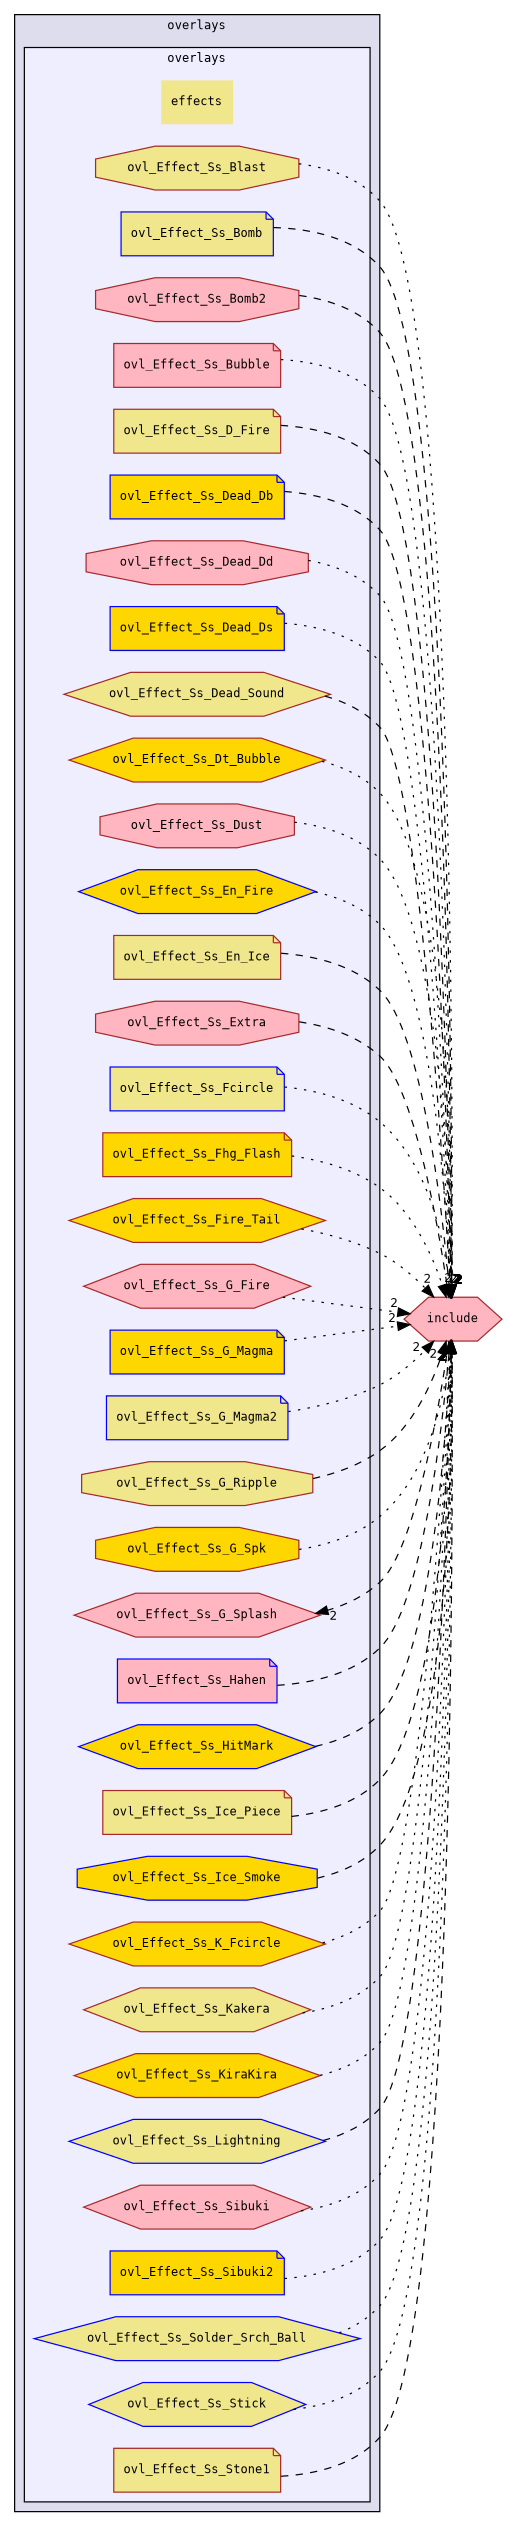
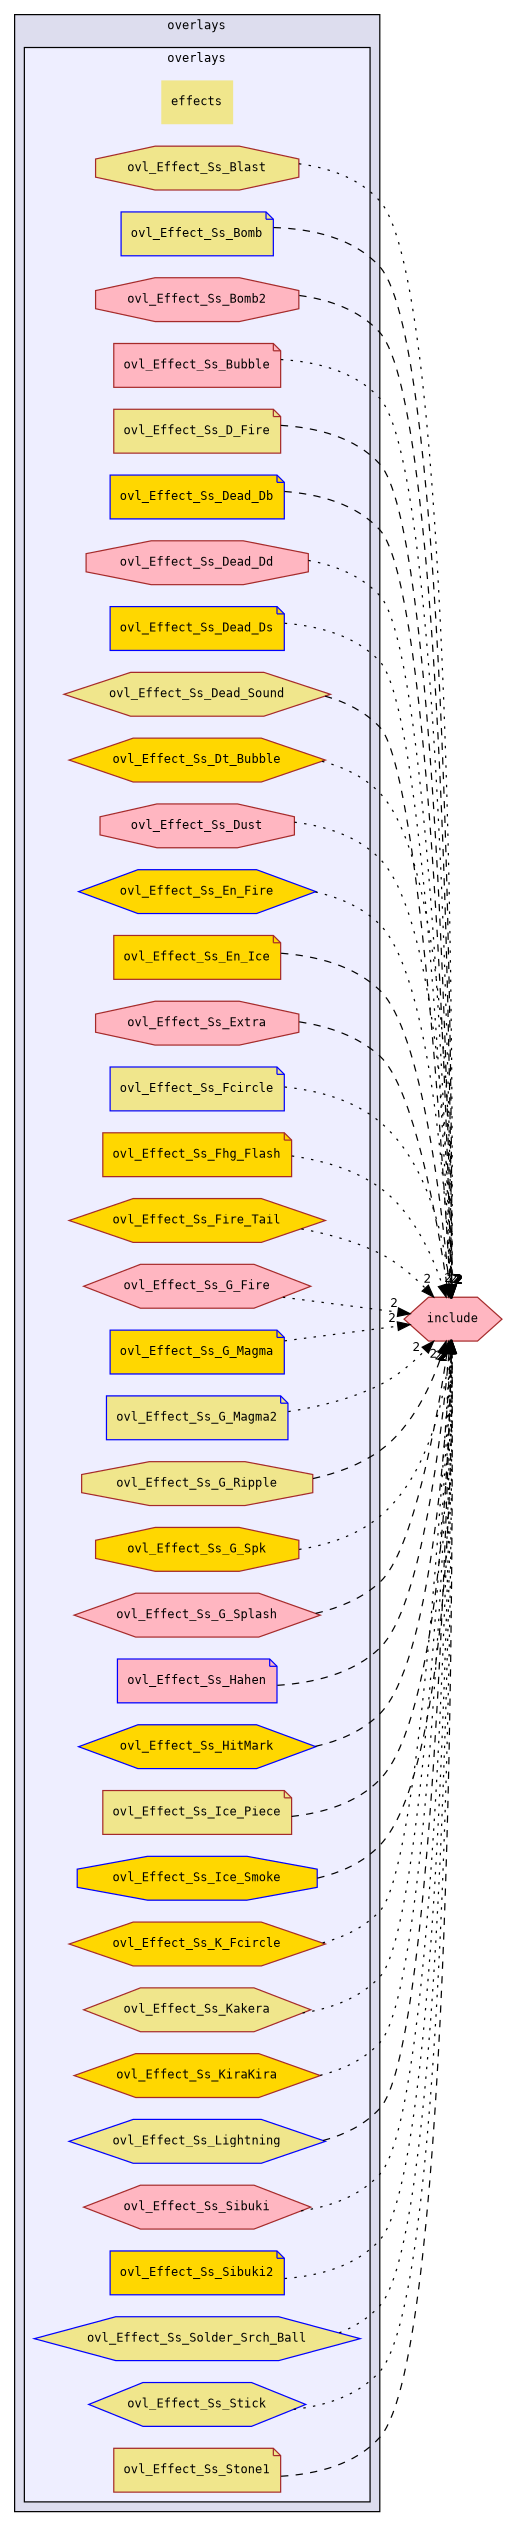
  digraph {
    compound=true
    fontname="DejaVu Sans Mono"
    rankdir=LR
    node [color=brown fillcolor=khaki fontname="DejaVu Sans Mono" fontsize=10 shape=hexagon style=filled]
    edge [fontname="DejaVu Sans Mono" headlabel=2 labeldistance=1.5 labelfontname=Helvetica labelfontsize=10 style=dotted]
    n1 [label=effects shape=plaintext]
    n2 [label=ovl_Effect_Ss_Blast shape=octagon]
    n3 [color=blue label=ovl_Effect_Ss_Bomb shape=note]
    n4 [fillcolor=lightpink label=ovl_Effect_Ss_Bomb2 shape=octagon]
    n5 [fillcolor=lightpink label=ovl_Effect_Ss_Bubble shape=note]
    n6 [label=ovl_Effect_Ss_D_Fire shape=note]
    n7 [color=blue fillcolor=gold label=ovl_Effect_Ss_Dead_Db shape=note]
    n8 [fillcolor=lightpink label=ovl_Effect_Ss_Dead_Dd shape=octagon]
    n9 [color=blue fillcolor=gold label=ovl_Effect_Ss_Dead_Ds shape=note]
    n10 [label=ovl_Effect_Ss_Dead_Sound]
    n11 [fillcolor=gold label=ovl_Effect_Ss_Dt_Bubble]
    n12 [fillcolor=lightpink label=ovl_Effect_Ss_Dust shape=octagon]
    n13 [color=blue fillcolor=gold label=ovl_Effect_Ss_En_Fire]
-   n14 [label=ovl_Effect_Ss_En_Ice shape=note]
+   n14 [fillcolor=gold label=ovl_Effect_Ss_En_Ice shape=note]
    n15 [fillcolor=lightpink label=ovl_Effect_Ss_Extra shape=octagon]
    n16 [color=blue label=ovl_Effect_Ss_Fcircle shape=note]
    n17 [fillcolor=gold label=ovl_Effect_Ss_Fhg_Flash shape=note]
    n18 [fillcolor=gold label=ovl_Effect_Ss_Fire_Tail]
    n19 [fillcolor=lightpink label=ovl_Effect_Ss_G_Fire]
    n20 [color=blue fillcolor=gold label=ovl_Effect_Ss_G_Magma shape=note]
    n21 [color=blue label=ovl_Effect_Ss_G_Magma2 shape=note]
    n22 [label=ovl_Effect_Ss_G_Ripple shape=octagon]
    n23 [fillcolor=gold label=ovl_Effect_Ss_G_Spk shape=octagon]
    n24 [fillcolor=lightpink label=ovl_Effect_Ss_G_Splash]
    n25 [color=blue fillcolor=lightpink label=ovl_Effect_Ss_Hahen shape=note]
    n26 [color=blue fillcolor=gold label=ovl_Effect_Ss_HitMark]
    n27 [label=ovl_Effect_Ss_Ice_Piece shape=note]
    n28 [color=blue fillcolor=gold label=ovl_Effect_Ss_Ice_Smoke shape=octagon]
    n29 [fillcolor=gold label=ovl_Effect_Ss_K_Fcircle]
    n30 [label=ovl_Effect_Ss_Kakera]
    n31 [fillcolor=gold label=ovl_Effect_Ss_KiraKira]
    n32 [color=blue label=ovl_Effect_Ss_Lightning]
    n33 [fillcolor=lightpink label=ovl_Effect_Ss_Sibuki]
    n34 [color=blue fillcolor=gold label=ovl_Effect_Ss_Sibuki2 shape=note]
    n35 [color=blue label=ovl_Effect_Ss_Solder_Srch_Ball]
    n36 [color=blue label=ovl_Effect_Ss_Stick]
    n37 [label=ovl_Effect_Ss_Stone1 shape=note]
    n38 [fillcolor=lightpink label=include]
    subgraph cluster_1 {
      bgcolor="#ddddee"
      fontsize=10
      label=overlays
      pencolor=black
      subgraph cluster_2 {
        bgcolor="#eeeeff"
        fontsize=10
        label=overlays
        pencolor=black
        n1
        n2
        n3
        n4
        n5
        n6
        n7
        n8
        n9
        n10
        n11
        n12
        n13
        n14
        n15
        n16
        n17
        n18
        n19
        n20
        n21
        n22
        n23
        n24
        n25
        n26
        n27
        n28
        n29
        n30
        n31
        n32
        n33
        n34
        n35
        n36
        n37
      }
    }
    n2 -> n38
    n3 -> n38 [style=dashed]
    n4 -> n38 [style=dashed]
    n5 -> n38
    n6 -> n38 [style=dashed]
    n7 -> n38 [style=dashed]
    n8 -> n38
    n9 -> n38
    n10 -> n38 [style=dashed]
    n11 -> n38
    n12 -> n38
    n13 -> n38
    n14 -> n38 [style=dashed]
    n15 -> n38 [style=dashed]
    n16 -> n38
    n17 -> n38
    n18 -> n38
    n19 -> n38
    n20 -> n38
    n21 -> n38
    n22 -> n38 [style=dashed]
    n23 -> n38
-   n38 -> n24 [style=dashed]
+   n24 -> n38 [style=dashed]
    n25 -> n38 [style=dashed]
    n26 -> n38 [style=dashed]
    n27 -> n38 [style=dashed]
    n28 -> n38 [style=dashed]
    n29 -> n38
    n30 -> n38
    n31 -> n38
    n32 -> n38 [style=dashed]
    n33 -> n38
    n34 -> n38
    n35 -> n38
    n36 -> n38
    n37 -> n38 [style=dashed]
  }
